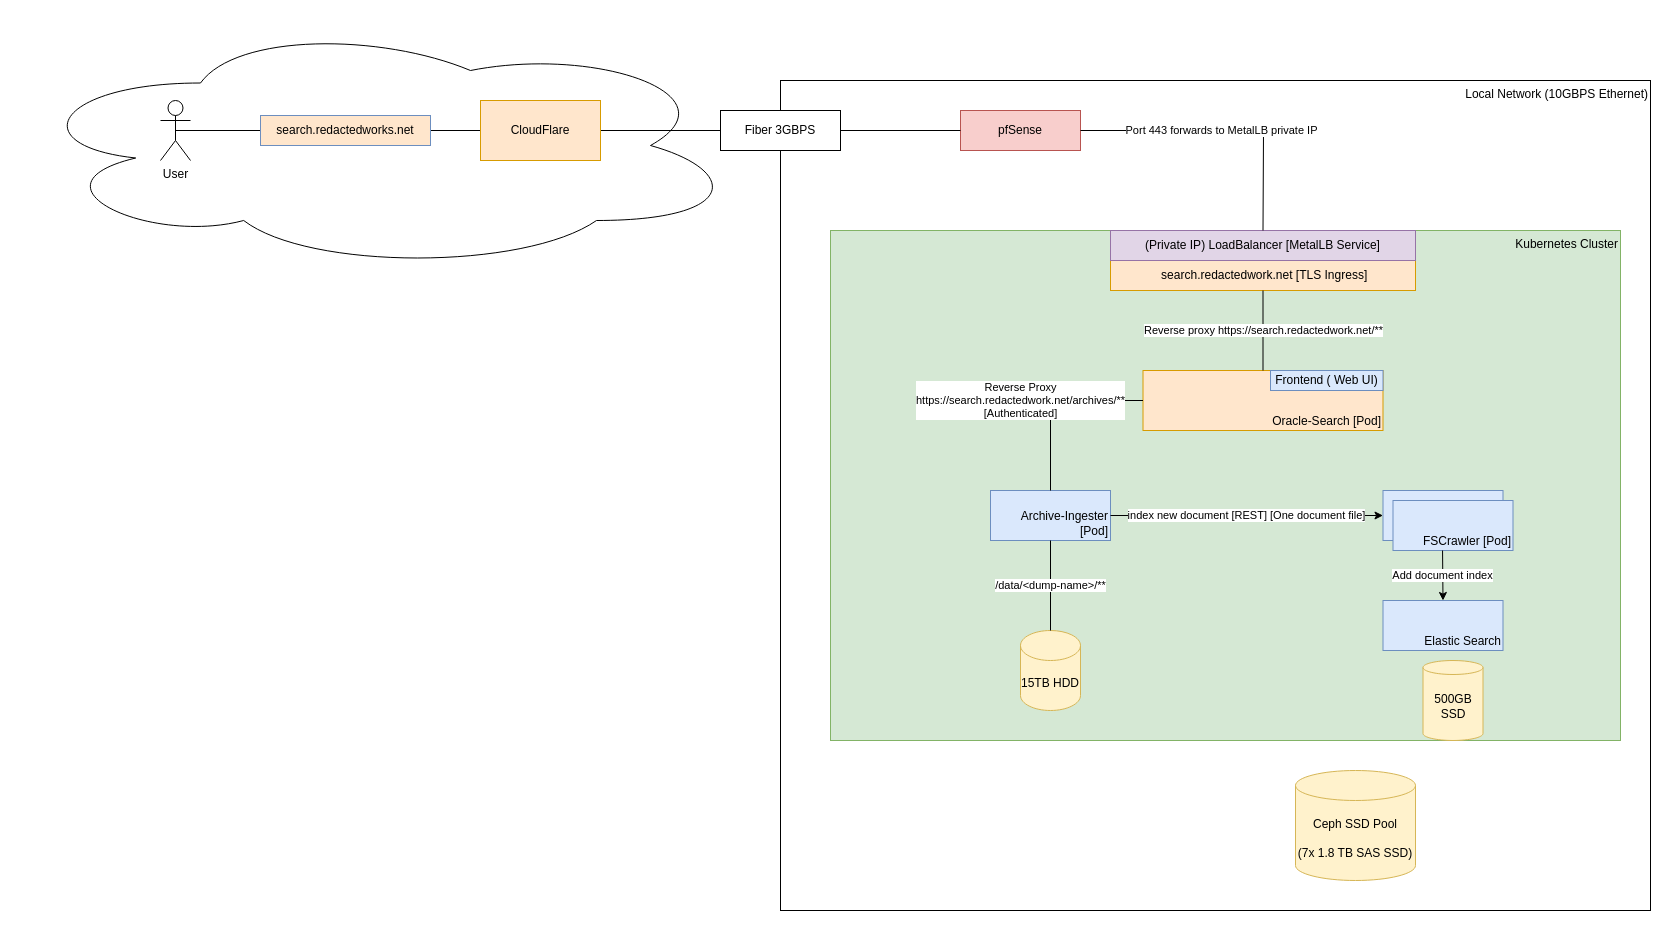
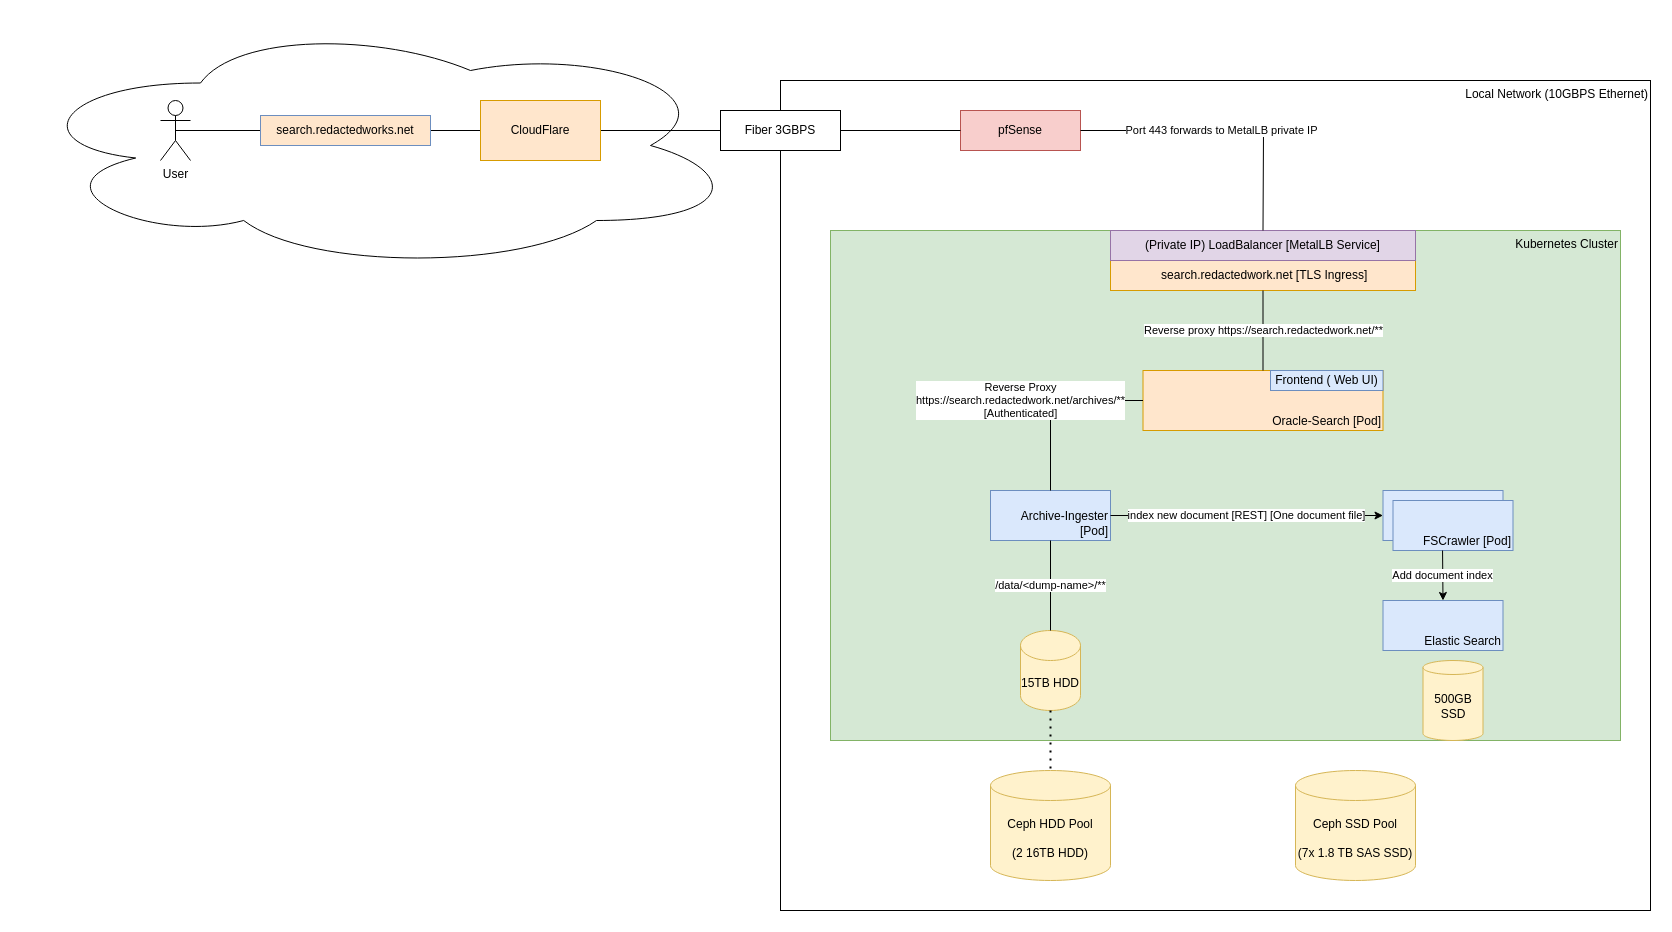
  <mxCell id="0" />
  <mxCell id="1" parent="0" />
  <mxCell id="2" value="Local Network (10GBPS Ethernet)" style="rounded=0;whiteSpace=wrap;html=1;verticalAlign=top;align=right;" vertex="1" parent="1"><mxGeometry y="80" width="870" height="830" as="geometry" x="780" /></mxCell>
  <mxCell id="3" value="" style="ellipse;shape=cloud;whiteSpace=wrap;html=1;" vertex="1" parent="1"><mxGeometry x="20" y="20" width="720" height="250" as="geometry" /></mxCell>
+ <mxCell id="4" value="Ceph HDD Pool&lt;br&gt;&lt;br&gt;(2 16TB HDD)" style="shape=cylinder3;whiteSpace=wrap;html=1;boundedLbl=1;backgroundOutline=1;size=15;fillColor=#fff2cc;strokeColor=#d6b656;" vertex="1" parent="1"><mxGeometry x="990" y="770" width="120" height="110" as="geometry" /></mxCell>
  <mxCell id="5" value="Ceph SSD Pool&lt;br&gt;&lt;br&gt;(7x 1.8 TB SAS SSD)" style="shape=cylinder3;whiteSpace=wrap;html=1;boundedLbl=1;backgroundOutline=1;size=15;fillColor=#fff2cc;strokeColor=#d6b656;" vertex="1" parent="1"><mxGeometry x="1295" y="770" width="120" height="110" as="geometry" /></mxCell>
  <mxCell id="6" value="" style="endArrow=none;html=1;rounded=0;exitX=0.475;exitY=1.036;exitDx=0;exitDy=0;exitPerimeter=0;entryX=0.5;entryY=0;entryDx=0;entryDy=0;entryPerimeter=0;" edge="1" parent="1" source="10" target="11"><mxGeometry width="50" height="50" relative="1" as="geometry"><mxPoint x="1180" y="440" as="sourcePoint" /><mxPoint x="1230" y="390" as="targetPoint" /></mxGeometry></mxCell>
  <mxCell id="7" value="pfSense" style="rounded=0;whiteSpace=wrap;html=1;fillColor=#f8cecc;strokeColor=#b85450;" vertex="1" parent="1"><mxGeometry x="960" y="110" width="120" height="40" as="geometry" /></mxCell>
  <mxCell id="8" value="User" style="shape=umlActor;verticalLabelPosition=bottom;verticalAlign=top;html=1;outlineConnect=0;" vertex="1" parent="1"><mxGeometry x="160" y="100" width="30" height="60" as="geometry" /></mxCell>
  <mxCell id="9" value="Kubernetes Cluster" style="rounded=0;whiteSpace=wrap;html=1;verticalAlign=top;align=right;fillColor=#d5e8d4;strokeColor=#82b366;" vertex="1" parent="1"><mxGeometry x="830" y="230" width="790" height="510" as="geometry" /></mxCell>
  <mxCell id="10" value="Archive-Ingester [Pod]" style="rounded=0;whiteSpace=wrap;html=1;verticalAlign=bottom;align=right;fillColor=#dae8fc;strokeColor=#6c8ebf;" vertex="1" parent="1"><mxGeometry x="990" y="490" width="120" height="50" as="geometry" /></mxCell>
  <mxCell id="11" value="15TB HDD" style="shape=cylinder3;whiteSpace=wrap;html=1;boundedLbl=1;backgroundOutline=1;size=15;fillColor=#fff2cc;strokeColor=#d6b656;" vertex="1" parent="1"><mxGeometry x="1020" y="630" width="60" height="80" as="geometry" /></mxCell>
  <mxCell id="12" value="Oracle-Search [Pod]" style="rounded=0;whiteSpace=wrap;html=1;verticalAlign=bottom;align=right;fillColor=#ffe6cc;strokeColor=#d79b00;" vertex="1" parent="1"><mxGeometry x="1142.5" y="370" width="240" height="60" as="geometry" /></mxCell>
  <mxCell id="13" value="" style="endArrow=none;html=1;rounded=0;entryX=0.5;entryY=0.5;entryDx=0;entryDy=0;entryPerimeter=0;exitX=0;exitY=0.5;exitDx=0;exitDy=0;" edge="1" parent="1" source="7" target="8"><mxGeometry width="50" height="50" relative="1" as="geometry"><mxPoint x="720" y="380" as="sourcePoint" /><mxPoint x="770" y="330" as="targetPoint" /></mxGeometry></mxCell>
  <mxCell id="14" value="CloudFlare" style="rounded=0;whiteSpace=wrap;html=1;fillColor=#ffe6cc;strokeColor=#d79b00;" vertex="1" parent="1"><mxGeometry x="480" y="100" width="120" height="60" as="geometry" /></mxCell>
  <mxCell id="15" value="search.redactedworks.net" style="rounded=0;whiteSpace=wrap;html=1;fillColor=#ffe6cc;strokeColor=#6c8ebf;" vertex="1" parent="1"><mxGeometry x="260" y="115" width="170" height="30" as="geometry" /></mxCell>
  <mxCell id="16" value="Fiber 3GBPS" style="rounded=0;whiteSpace=wrap;html=1;" vertex="1" parent="1"><mxGeometry x="720" y="110" width="120" height="40" as="geometry" /></mxCell>
  <mxCell id="17" value="&amp;nbsp;search.redactedwork.net [TLS Ingress]" style="rounded=0;whiteSpace=wrap;html=1;fillColor=#ffe6cc;strokeColor=#d79b00;" vertex="1" parent="1"><mxGeometry x="1110" y="260" width="305" height="30" as="geometry" /></mxCell>
  <mxCell id="18" value="(Private IP) LoadBalancer [MetalLB Service]" style="rounded=0;whiteSpace=wrap;html=1;fillColor=#e1d5e7;strokeColor=#9673a6;" vertex="1" parent="1"><mxGeometry x="1110" y="230" width="305" height="30" as="geometry" /></mxCell>
  <mxCell id="19" value="Port 443 forwards to MetalLB private IP" style="endArrow=none;html=1;rounded=0;entryX=1;entryY=0.5;entryDx=0;entryDy=0;exitX=0.5;exitY=0;exitDx=0;exitDy=0;" edge="1" parent="1" source="18" target="7"><mxGeometry width="50" height="50" relative="1" as="geometry"><mxPoint x="1220" y="380" as="sourcePoint" /><mxPoint x="1270" y="330" as="targetPoint" /><Array as="points"><mxPoint x="1263" y="130" /></Array></mxGeometry></mxCell>
  <mxCell id="20" value="Reverse proxy https://search.redactedwork.net/**" style="endArrow=none;html=1;rounded=0;entryX=0.5;entryY=1;entryDx=0;entryDy=0;exitX=0.5;exitY=0;exitDx=0;exitDy=0;" edge="1" parent="1" source="12" target="17"><mxGeometry width="50" height="50" relative="1" as="geometry"><mxPoint x="1220" y="650" as="sourcePoint" /><mxPoint x="1270" y="600" as="targetPoint" /></mxGeometry></mxCell>
  <mxCell id="21" value="Reverse Proxy&lt;br&gt;https://search.redactedwork.net/archives/**&lt;br&gt;[Authenticated]" style="endArrow=none;html=1;rounded=0;exitX=0.5;exitY=0;exitDx=0;exitDy=0;entryX=0;entryY=0.5;entryDx=0;entryDy=0;" edge="1" parent="1" source="10" target="12"><mxGeometry x="-0.014" y="-30" width="50" height="50" relative="1" as="geometry"><mxPoint x="1220" y="380" as="sourcePoint" /><mxPoint x="1270" y="330" as="targetPoint" /><Array as="points"><mxPoint x="1050" y="400" /></Array><mxPoint x="-30" y="-30" as="offset" /></mxGeometry></mxCell>
  <mxCell id="22" value="/data/&amp;lt;dump-name&amp;gt;/**" style="endArrow=none;html=1;rounded=0;exitX=0.5;exitY=1;exitDx=0;exitDy=0;entryX=0.5;entryY=0;entryDx=0;entryDy=0;entryPerimeter=0;" edge="1" parent="1" source="10" target="11"><mxGeometry width="50" height="50" relative="1" as="geometry"><mxPoint x="1220" y="650" as="sourcePoint" /><mxPoint x="1270" y="600" as="targetPoint" /></mxGeometry></mxCell>
  <mxCell id="23" value="FSCrawler [Pod]" style="rounded=0;whiteSpace=wrap;html=1;verticalAlign=bottom;align=right;fillColor=#dae8fc;strokeColor=#6c8ebf;" vertex="1" parent="1"><mxGeometry x="1382.5" y="490" width="120" height="50" as="geometry" /></mxCell>
  <mxCell id="24" value="FSCrawler [Pod]" style="rounded=0;whiteSpace=wrap;html=1;verticalAlign=bottom;align=right;fillColor=#dae8fc;strokeColor=#6c8ebf;" vertex="1" parent="1"><mxGeometry x="1392.5" y="500" width="120" height="50" as="geometry" /></mxCell>
  <mxCell id="25" value="Elastic Search" style="rounded=0;whiteSpace=wrap;html=1;verticalAlign=bottom;align=right;fillColor=#dae8fc;strokeColor=#6c8ebf;" vertex="1" parent="1"><mxGeometry x="1382.5" y="600" width="120" height="50" as="geometry" /></mxCell>
  <mxCell id="26" value="500GB SSD" style="shape=cylinder3;whiteSpace=wrap;html=1;boundedLbl=1;backgroundOutline=1;size=7;fillColor=#fff2cc;strokeColor=#d6b656;" vertex="1" parent="1"><mxGeometry x="1422.5" y="660" width="60" height="80" as="geometry" /></mxCell>
+ <mxCell id="27" value="" style="endArrow=none;dashed=1;html=1;dashPattern=1 3;strokeWidth=2;rounded=0;exitX=0.5;exitY=1;exitDx=0;exitDy=0;exitPerimeter=0;entryX=0.5;entryY=0;entryDx=0;entryDy=0;entryPerimeter=0;" edge="1" parent="1" source="11" target="4"><mxGeometry width="50" height="50" relative="1" as="geometry"><mxPoint x="1130" y="710" as="sourcePoint" /><mxPoint x="1180" y="660" as="targetPoint" /></mxGeometry></mxCell>
  <mxCell id="28" value="index new document [REST] [One document file]" style="endArrow=classic;html=1;rounded=0;entryX=0;entryY=0.5;entryDx=0;entryDy=0;exitX=1;exitY=0.5;exitDx=0;exitDy=0;" edge="1" parent="1" source="10" target="23"><mxGeometry width="50" height="50" relative="1" as="geometry"><mxPoint x="1240" y="550" as="sourcePoint" /><mxPoint x="1290" y="500" as="targetPoint" /></mxGeometry></mxCell>
  <mxCell id="29" value="Add document index" style="endArrow=classic;html=1;rounded=0;entryX=0.5;entryY=0;entryDx=0;entryDy=0;exitX=0.413;exitY=1;exitDx=0;exitDy=0;exitPerimeter=0;" edge="1" parent="1" source="24" target="25"><mxGeometry width="50" height="50" relative="1" as="geometry"><mxPoint x="1240" y="550" as="sourcePoint" /><mxPoint x="1290" y="500" as="targetPoint" /></mxGeometry></mxCell>
  <mxCell id="30" value="Frontend ( Web UI)" style="rounded=0;whiteSpace=wrap;html=1;fillColor=#dae8fc;strokeColor=#6c8ebf;" vertex="1" parent="1"><mxGeometry x="1270" y="370" width="112.5" height="20" as="geometry" /></mxCell>
